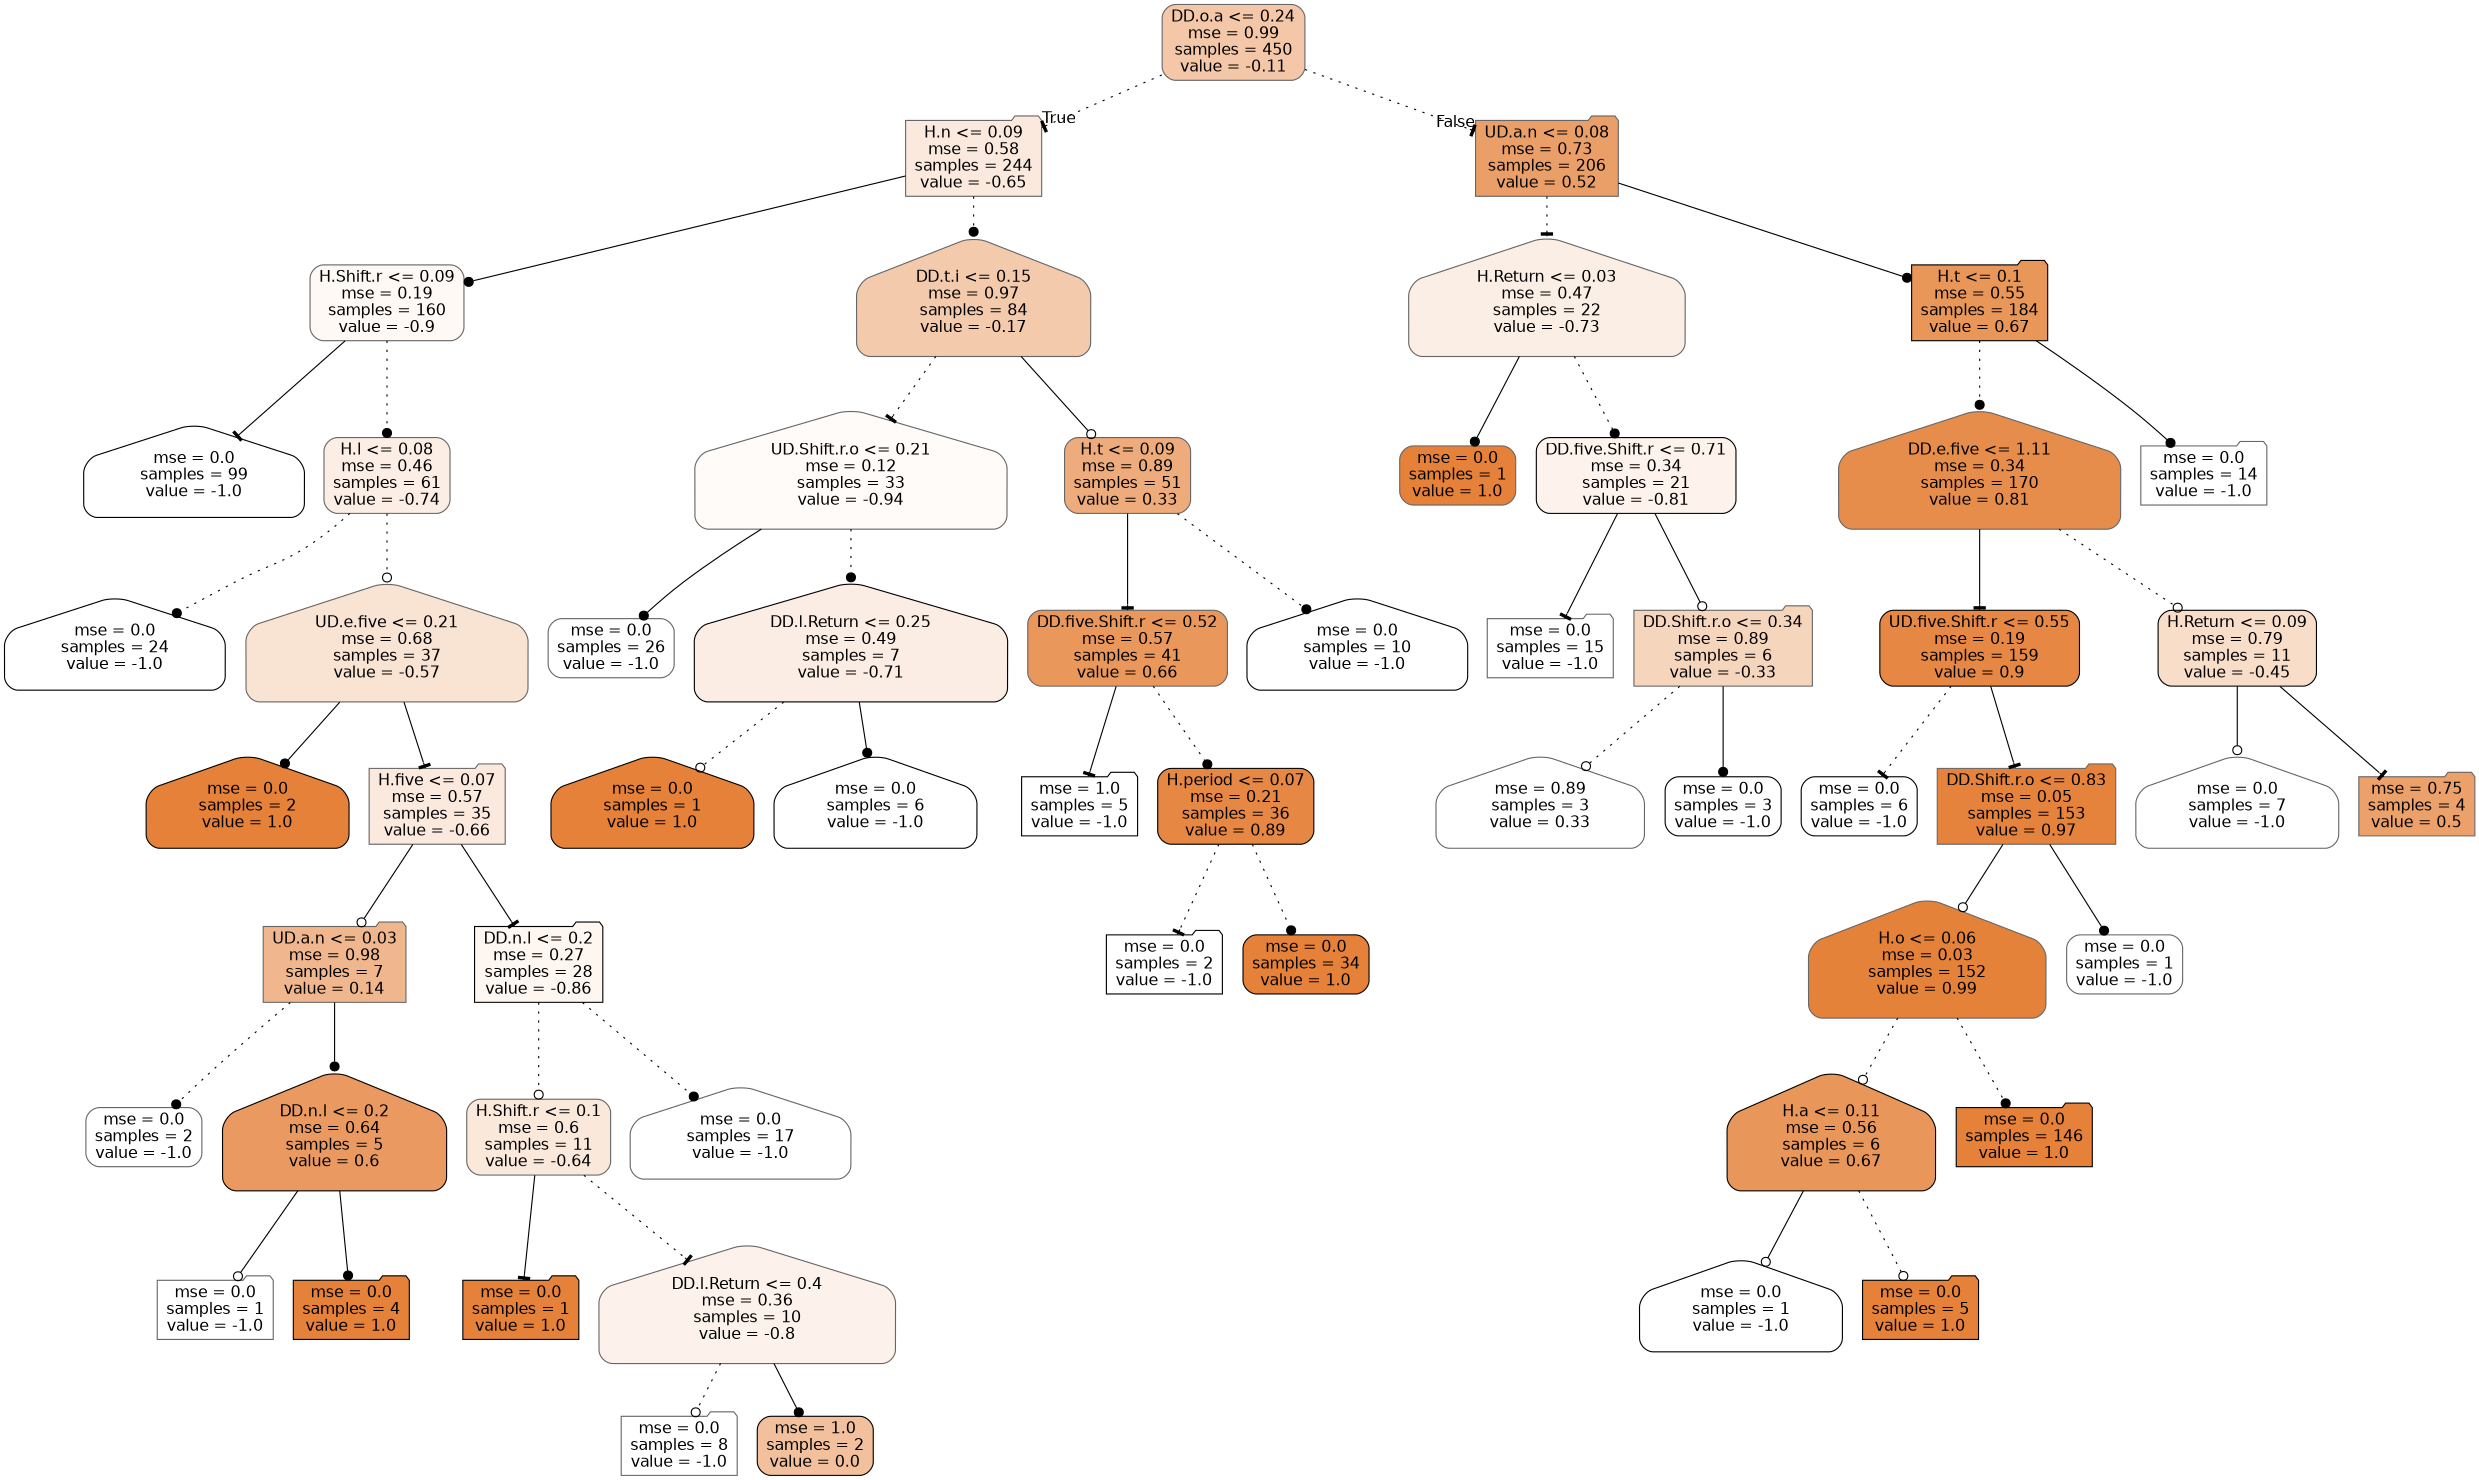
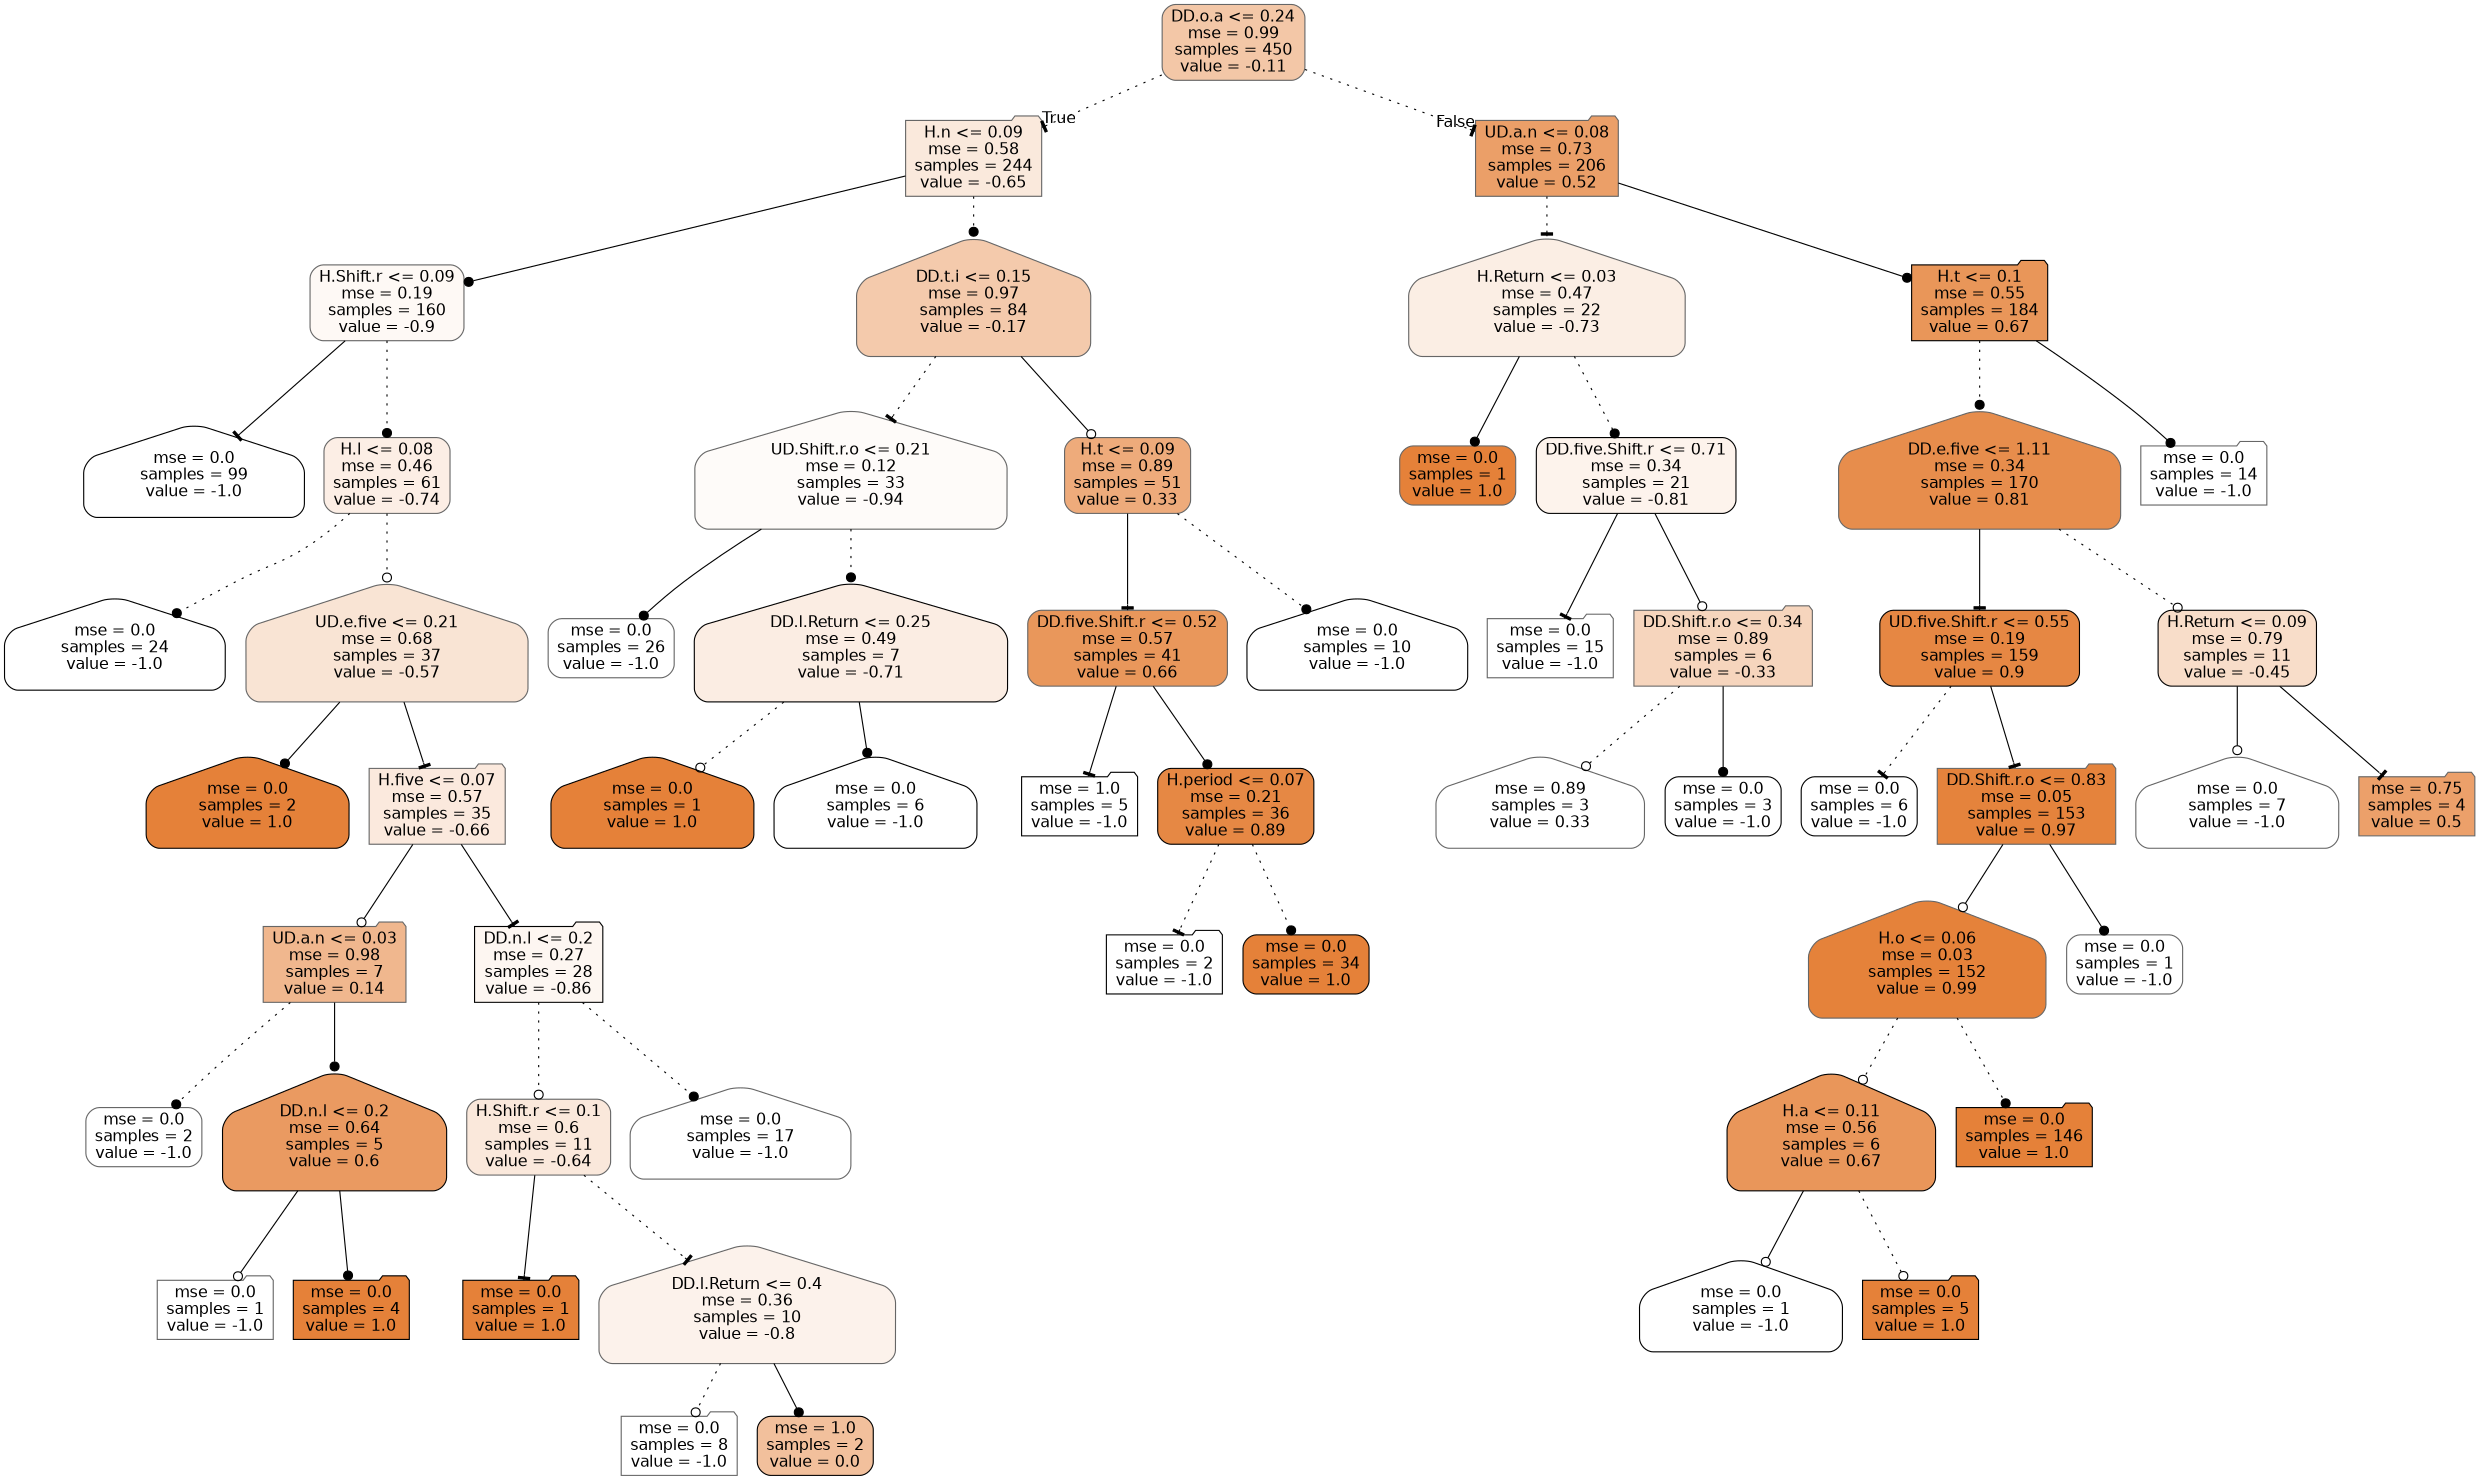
  digraph {
    node [color=gray40 fillcolor="#ffffff" fontname=helvetica shape=house style="filled, rounded"]
    edge [arrowhead=dot fontname=helvetica style=solid]
    n1 [fillcolor="#f3c7a7" label="DD.o.a <= 0.24\nmse = 0.99\nsamples = 450\nvalue = -0.11" shape=box]
    n2 [fillcolor="#fae9dc" label="H.n <= 0.09\nmse = 0.58\nsamples = 244\nvalue = -0.65" shape=folder]
    n3 [fillcolor="#eb9f68" label="UD.a.n <= 0.08\nmse = 0.73\nsamples = 206\nvalue = 0.52" shape=folder]
    n4 [fillcolor="#fef9f5" label="H.Shift.r <= 0.09\nmse = 0.19\nsamples = 160\nvalue = -0.9" shape=box]
    n5 [fillcolor="#f4caac" label="DD.t.i <= 0.15\nmse = 0.97\nsamples = 84\nvalue = -0.17"]
    n6 [fillcolor="#fbeee4" label="H.Return <= 0.03\nmse = 0.47\nsamples = 22\nvalue = -0.73"]
    n7 [color=black fillcolor="#e99659" label="H.t <= 0.1\nmse = 0.55\nsamples = 184\nvalue = 0.67" shape=folder]
    n8 [color=black label="mse = 0.0\nsamples = 99\nvalue = -1.0"]
    n9 [fillcolor="#fceee5" label="H.l <= 0.08\nmse = 0.46\nsamples = 61\nvalue = -0.74" shape=box]
    n10 [fillcolor="#fefbf9" label="UD.Shift.r.o <= 0.21\nmse = 0.12\nsamples = 33\nvalue = -0.94"]
    n11 [fillcolor="#eeab7b" label="H.t <= 0.09\nmse = 0.89\nsamples = 51\nvalue = 0.33" shape=box]
    n12 [color=black label="mse = 0.0\nsamples = 24\nvalue = -1.0"]
    n13 [fillcolor="#f9e4d4" label="UD.e.five <= 0.21\nmse = 0.68\nsamples = 37\nvalue = -0.57"]
    n14 [color=black fillcolor="#e58139" label="mse = 0.0\nsamples = 2\nvalue = 1.0"]
    n15 [fillcolor="#fbe9dd" label="H.five <= 0.07\nmse = 0.57\nsamples = 35\nvalue = -0.66" shape=folder]
    n16 [fillcolor="#f0b78e" label="UD.a.n <= 0.03\nmse = 0.98\nsamples = 7\nvalue = 0.14" shape=folder]
    n17 [color=black fillcolor="#fdf6f1" label="DD.n.l <= 0.2\nmse = 0.27\nsamples = 28\nvalue = -0.86" shape=folder]
    n18 [label="mse = 0.0\nsamples = 2\nvalue = -1.0" shape=box]
    n19 [color=black fillcolor="#ea9a61" label="DD.n.l <= 0.2\nmse = 0.64\nsamples = 5\nvalue = 0.6"]
    n20 [fillcolor="#fae8db" label="H.Shift.r <= 0.1\nmse = 0.6\nsamples = 11\nvalue = -0.64" shape=box]
    n21 [label="mse = 0.0\nsamples = 17\nvalue = -1.0"]
    n22 [label="mse = 0.0\nsamples = 1\nvalue = -1.0" shape=folder]
    n23 [color=black fillcolor="#e58139" label="mse = 0.0\nsamples = 4\nvalue = 1.0" shape=folder]
    n24 [color=black fillcolor="#e58139" label="mse = 0.0\nsamples = 1\nvalue = 1.0" shape=folder]
    n25 [fillcolor="#fcf2eb" label="DD.l.Return <= 0.4\nmse = 0.36\nsamples = 10\nvalue = -0.8"]
    n26 [label="mse = 0.0\nsamples = 8\nvalue = -1.0" shape=folder]
    n27 [color=black fillcolor="#f2c09c" label="mse = 1.0\nsamples = 2\nvalue = 0.0" shape=box]
    n28 [label="mse = 0.0\nsamples = 26\nvalue = -1.0" shape=box]
    n29 [color=black fillcolor="#fbede3" label="DD.l.Return <= 0.25\nmse = 0.49\nsamples = 7\nvalue = -0.71"]
    n30 [fillcolor="#e9975b" label="DD.five.Shift.r <= 0.52\nmse = 0.57\nsamples = 41\nvalue = 0.66" shape=box]
    n31 [color=black label="mse = 0.0\nsamples = 10\nvalue = -1.0"]
    n32 [color=black fillcolor="#e58139" label="mse = 0.0\nsamples = 1\nvalue = 1.0"]
    n33 [color=black label="mse = 0.0\nsamples = 6\nvalue = -1.0"]
    n34 [color=black label="mse = 1.0\nsamples = 5\nvalue = -1.0" shape=folder]
    n35 [color=black fillcolor="#e68844" label="H.period <= 0.07\nmse = 0.21\nsamples = 36\nvalue = 0.89" shape=box]
    n36 [color=black label="mse = 0.0\nsamples = 2\nvalue = -1.0" shape=folder]
    n37 [color=black fillcolor="#e58139" label="mse = 0.0\nsamples = 34\nvalue = 1.0" shape=box]
    n38 [fillcolor="#e58139" label="mse = 0.0\nsamples = 1\nvalue = 1.0" shape=box]
    n39 [color=black fillcolor="#fdf3ec" label="DD.five.Shift.r <= 0.71\nmse = 0.34\nsamples = 21\nvalue = -0.81" shape=box]
    n40 [fillcolor="#e78d4c" label="DD.e.five <= 1.11\nmse = 0.34\nsamples = 170\nvalue = 0.81"]
    n41 [label="mse = 0.0\nsamples = 14\nvalue = -1.0" shape=folder]
    n42 [label="mse = 0.0\nsamples = 15\nvalue = -1.0" shape=folder]
    n43 [fillcolor="#f6d5bd" label="DD.Shift.r.o <= 0.34\nmse = 0.89\nsamples = 6\nvalue = -0.33" shape=folder]
    n44 [label="mse = 0.89\nsamples = 3\nvalue = 0.33"]
    n45 [color=black label="mse = 0.0\nsamples = 3\nvalue = -1.0" shape=box]
    n46 [color=black fillcolor="#e68743" label="UD.five.Shift.r <= 0.55\nmse = 0.19\nsamples = 159\nvalue = 0.9" shape=box]
    n47 [color=black fillcolor="#f8ddc9" label="H.Return <= 0.09\nmse = 0.79\nsamples = 11\nvalue = -0.45" shape=box]
    n48 [color=black label="mse = 0.0\nsamples = 6\nvalue = -1.0" shape=box]
    n49 [fillcolor="#e5833c" label="DD.Shift.r.o <= 0.83\nmse = 0.05\nsamples = 153\nvalue = 0.97" shape=folder]
    n50 [label="mse = 0.0\nsamples = 7\nvalue = -1.0"]
    n51 [fillcolor="#eca06a" label="mse = 0.75\nsamples = 4\nvalue = 0.5" shape=folder]
    n52 [fillcolor="#e5823a" label="H.o <= 0.06\nmse = 0.03\nsamples = 152\nvalue = 0.99"]
    n53 [label="mse = 0.0\nsamples = 1\nvalue = -1.0" shape=box]
    n54 [color=black fillcolor="#e9965a" label="H.a <= 0.11\nmse = 0.56\nsamples = 6\nvalue = 0.67"]
    n55 [color=black fillcolor="#e58139" label="mse = 0.0\nsamples = 146\nvalue = 1.0" shape=folder]
    n56 [color=black label="mse = 0.0\nsamples = 1\nvalue = -1.0"]
    n57 [color=black fillcolor="#e58139" label="mse = 0.0\nsamples = 5\nvalue = 1.0" shape=folder]
    n1 -> n2 [arrowhead=tee headlabel=True labelangle=45 labeldistance=2.5 style=dotted]
    n1 -> n3 [arrowhead=tee headlabel=False labelangle=-45 labeldistance=2.5 style=dotted]
    n2 -> n4
    n2 -> n5 [style=dotted]
    n3 -> n6 [arrowhead=tee style=dotted]
    n3 -> n7
    n4 -> n8 [arrowhead=tee]
    n4 -> n9 [style=dotted]
    n5 -> n10 [arrowhead=tee style=dotted]
    n5 -> n11 [arrowhead=odot]
    n6 -> n38
    n6 -> n39 [style=dotted]
    n7 -> n40 [style=dotted]
    n7 -> n41
    n9 -> n12 [style=dotted]
    n9 -> n13 [arrowhead=odot style=dotted]
    n10 -> n28
    n10 -> n29 [style=dotted]
    n11 -> n30 [arrowhead=tee]
    n11 -> n31 [style=dotted]
    n13 -> n14
    n13 -> n15 [arrowhead=tee]
    n15 -> n16 [arrowhead=odot]
    n15 -> n17 [arrowhead=tee]
    n16 -> n18 [style=dotted]
    n16 -> n19
    n17 -> n20 [arrowhead=odot style=dotted]
    n17 -> n21 [style=dotted]
    n19 -> n22 [arrowhead=odot]
    n19 -> n23
    n20 -> n24 [arrowhead=tee]
    n20 -> n25 [arrowhead=tee style=dotted]
    n25 -> n26 [arrowhead=odot style=dotted]
    n25 -> n27
    n29 -> n32 [arrowhead=odot style=dotted]
    n29 -> n33
    n30 -> n34 [arrowhead=tee]
-   n30 -> n35 [style=dotted]
+   n30 -> n35
    n35 -> n36 [arrowhead=tee style=dotted]
    n35 -> n37 [style=dotted]
    n39 -> n42 [arrowhead=tee]
    n39 -> n43 [arrowhead=odot]
    n40 -> n46 [arrowhead=tee]
    n40 -> n47 [arrowhead=odot style=dotted]
    n43 -> n44 [arrowhead=odot style=dotted]
    n43 -> n45
    n46 -> n48 [arrowhead=tee style=dotted]
    n46 -> n49 [arrowhead=tee]
    n47 -> n50 [arrowhead=odot]
    n47 -> n51 [arrowhead=tee]
    n49 -> n52 [arrowhead=odot]
    n49 -> n53
    n52 -> n54 [arrowhead=odot style=dotted]
    n52 -> n55 [style=dotted]
    n54 -> n56 [arrowhead=odot]
    n54 -> n57 [arrowhead=odot style=dotted]
  }
